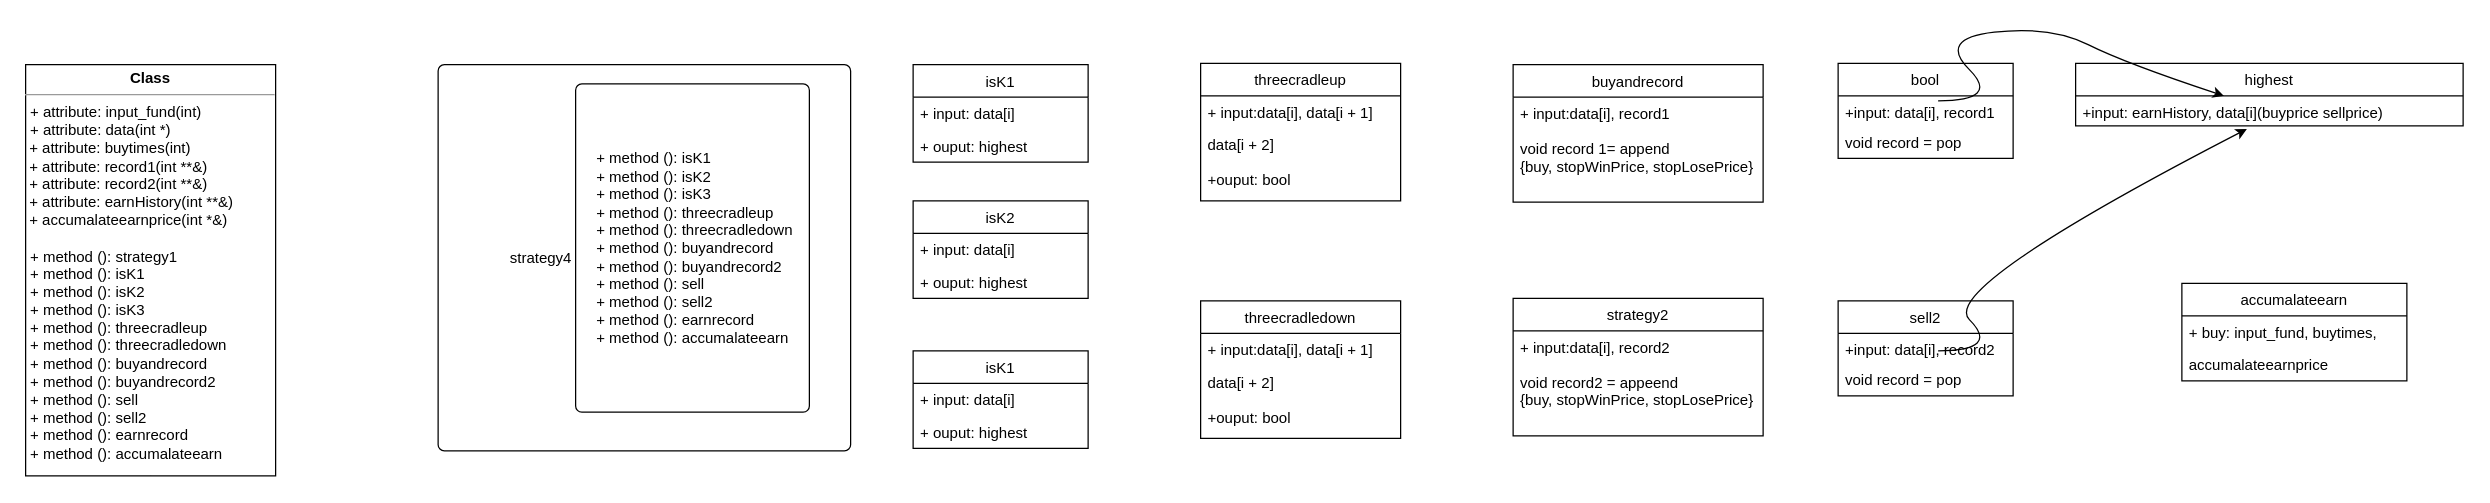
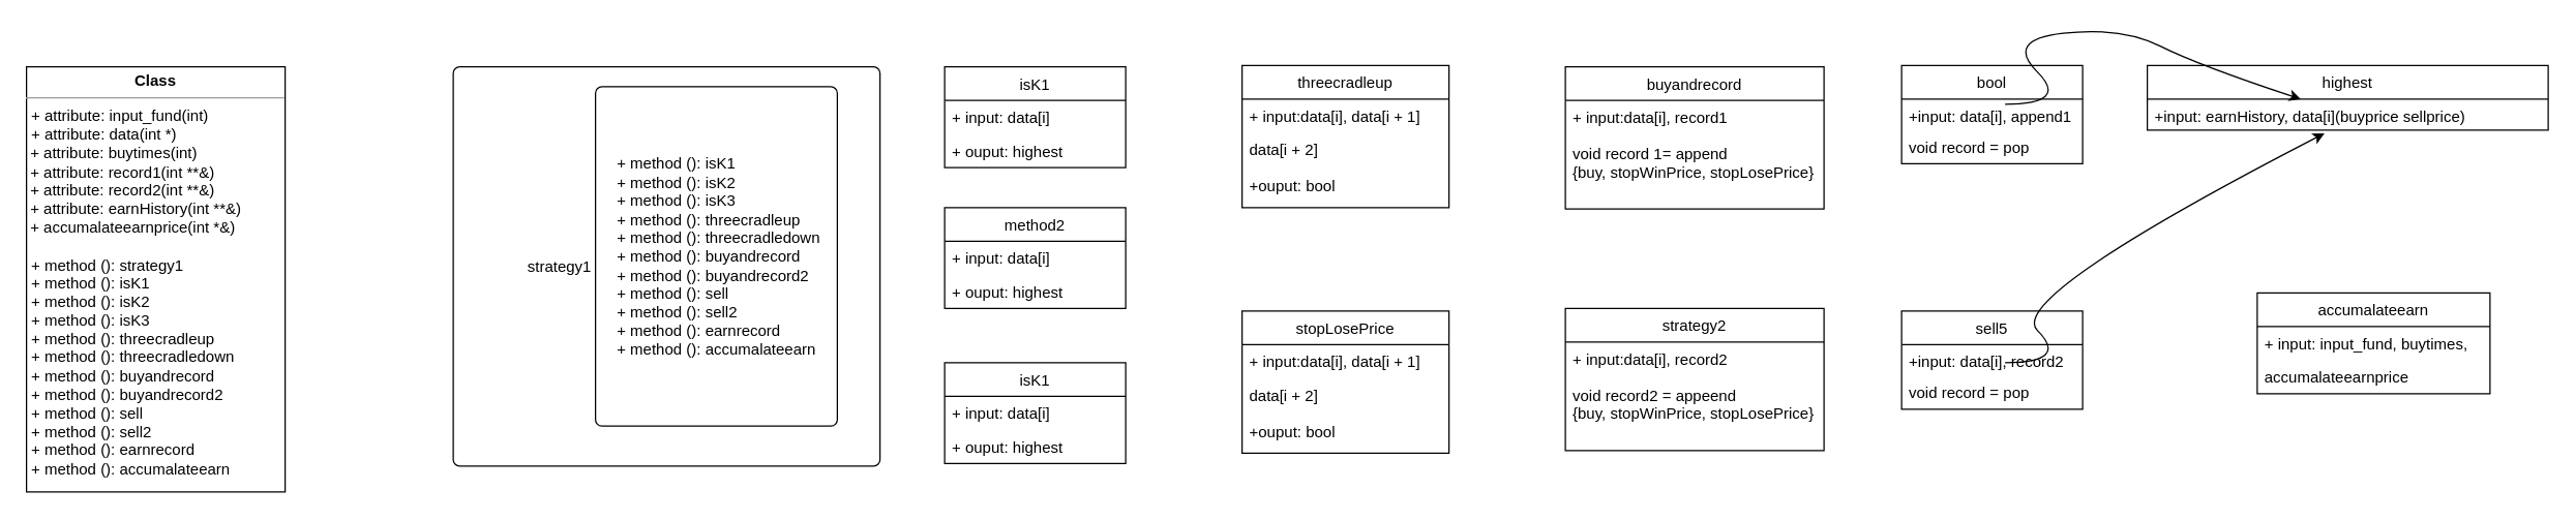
  <mxCell id="0" />
  <mxCell id="1" parent="0" />
  <mxCell id="2" style="edgeStyle=orthogonalEdgeStyle;rounded=0;orthogonalLoop=1;jettySize=auto;html=1;exitX=0.5;exitY=1;exitDx=0;exitDy=0;" edge="1" parent="1" source="3"><mxGeometry relative="1" as="geometry"><mxPoint x="120.308" y="360.385" as="targetPoint" /></mxGeometry></mxCell>
  <mxCell id="3" value="&lt;p style=&quot;margin:0px;margin-top:4px;text-align:center;&quot;&gt;&lt;b&gt;Class&lt;/b&gt;&lt;/p&gt;&lt;hr size=&quot;1&quot;&gt;&lt;p style=&quot;margin:0px;margin-left:4px;&quot;&gt;+ attribute: input_fund(int)&lt;/p&gt;&lt;p style=&quot;margin:0px;margin-left:4px;&quot;&gt;+ attribute: data(int *)&lt;/p&gt;&lt;p style=&quot;margin:0px;margin-left:4px;&quot;&gt;&lt;/p&gt;&amp;nbsp;+ attribute: buytimes(int)&lt;br&gt;&amp;nbsp;+ attribute: record1(int **&amp;amp;)&lt;br&gt;&amp;nbsp;+ attribute: record2(int **&amp;amp;)&lt;br&gt;&amp;nbsp;+ attribute: earnHistory(int **&amp;amp;)&lt;br&gt;&amp;nbsp;+ accumalateearnprice(int *&amp;amp;)&lt;br&gt;&lt;span style=&quot;color: rgba(0, 0, 0, 0); font-family: monospace; font-size: 0px;&quot;&gt;%3CmxGraphModel%3E%3Croot%3E%3CmxCell%20id%3D%220%22%2F%3E%3CmxCell%20id%3D%221%22%20parent%3D%220%22%2F%3E%3CmxCell%20id%3D%222%22%20value%3D%22threecradleup%22%20style%3D%22swimlane%3BfontStyle%3D0%3BchildLayout%3DstackLayout%3Bhorizontal%3D1%3BstartSize%3D26%3BfillColor%3Dnone%3BhorizontalStack%3D0%3BresizeParent%3D1%3BresizeParentMax%3D0%3BresizeLast%3D0%3Bcollapsible%3D1%3BmarginBottom%3D0%3B%22%20vertex%3D%221%22%20parent%3D%221%22%3E%3CmxGeometry%20x%3D%221420%22%20y%3D%22130%22%20width%3D%22140%22%20height%3D%22110%22%20as%3D%22geometry%22%2F%3E%3C%2FmxCell%3E%3CmxCell%20id%3D%223%22%20value%3D%22%2B%20input%3Adata%5Bi%5D%2C%20data%5Bi%20%2B%201%5D%26%2310%3B%22%20style%3D%22text%3BstrokeColor%3Dnone%3BfillColor%3Dnone%3Balign%3Dleft%3BverticalAlign%3Dtop%3BspacingLeft%3D4%3BspacingRight%3D4%3Boverflow%3Dhidden%3Brotatable%3D0%3Bpoints%3D%5B%5B0%2C0.5%5D%2C%5B1%2C0.5%5D%5D%3BportConstraint%3Deastwest%3B%22%20vertex%3D%221%22%20parent%3D%222%22%3E%3CmxGeometry%20y%3D%2226%22%20width%3D%22140%22%20height%3D%2226%22%20as%3D%22geometry%22%2F%3E%3C%2FmxCell%3E%3CmxCell%20id%3D%224%22%20value%3D%22%C2%A0%C2%A0%C2%A0%C2%A0data%5Bi%20%2B%202%5D%26%2310%3B%26%2310%3B%2Bouput%3A%20bool%22%20style%3D%22text%3BstrokeColor%3Dnone%3BfillColor%3Dnone%3Balign%3Dleft%3BverticalAlign%3Dtop%3BspacingLeft%3D4%3BspacingRight%3D4%3Boverflow%3Dhidden%3Brotatable%3D0%3Bpoints%3D%5B%5B0%2C0.5%5D%2C%5B1%2C0.5%5D%5D%3BportConstraint%3Deastwest%3B%22%20vertex%3D%221%22%20parent%3D%222%22%3E%3CmxGeometry%20y%3D%2252%22%20width%3D%22140%22%20height%3D%2258%22%20as%3D%22geometry%22%2F%3E%3C%2FmxCell%3E%3C%2Froot%3E%3C%2FmxGraphModel%3&lt;/span&gt;&lt;p style=&quot;margin:0px;margin-left:4px;&quot;&gt;+ method (): strategy1&lt;/p&gt;&lt;p style=&quot;margin:0px;margin-left:4px;&quot;&gt;+ method (): isK1&lt;/p&gt;&lt;p style=&quot;margin:0px;margin-left:4px;&quot;&gt;+ method (): isK2&lt;/p&gt;&lt;p style=&quot;margin:0px;margin-left:4px;&quot;&gt;+ method (): isK3&lt;/p&gt;&lt;p style=&quot;margin:0px;margin-left:4px;&quot;&gt;+ method (): threecradleup&lt;/p&gt;&lt;p style=&quot;margin: 0px 0px 0px 4px;&quot;&gt;+ method (): threecradledown&lt;/p&gt;&lt;p style=&quot;margin: 0px 0px 0px 4px;&quot;&gt;+ method (): buyandrecord&lt;/p&gt;&lt;p style=&quot;margin: 0px 0px 0px 4px;&quot;&gt;+ method (): buyandrecord2&lt;/p&gt;&lt;p style=&quot;margin: 0px 0px 0px 4px;&quot;&gt;+ method (): sell&lt;/p&gt;&lt;p style=&quot;margin: 0px 0px 0px 4px;&quot;&gt;+ method (): sell2&lt;/p&gt;&lt;p style=&quot;margin: 0px 0px 0px 4px;&quot;&gt;+ method (): earnrecord&lt;/p&gt;&lt;p style=&quot;margin: 0px 0px 0px 4px;&quot;&gt;+ method (): accumalateearn&amp;nbsp;&lt;/p&gt;&lt;p style=&quot;margin: 0px 0px 0px 4px;&quot;&gt;&lt;br&gt;&lt;/p&gt;&lt;p style=&quot;margin: 0px 0px 0px 4px;&quot;&gt;&lt;br&gt;&lt;/p&gt;&lt;p style=&quot;margin: 0px 0px 0px 4px;&quot;&gt;&lt;br&gt;&lt;/p&gt;&lt;p style=&quot;margin: 0px 0px 0px 4px;&quot;&gt;&lt;br&gt;&lt;/p&gt;&lt;p style=&quot;margin: 0px 0px 0px 4px;&quot;&gt;&lt;br&gt;&lt;/p&gt;&lt;p style=&quot;margin:0px;margin-left:4px;&quot;&gt;&lt;br&gt;&lt;/p&gt;" style="verticalAlign=top;align=left;overflow=fill;fontSize=12;fontFamily=Helvetica;html=1;" parent="1" vertex="1"><mxGeometry x="20" y="51" width="200" height="329" as="geometry" /></mxCell>
  <mxCell id="4" value="" style="rounded=1;absoluteArcSize=1;html=1;arcSize=10;" parent="1" vertex="1"><mxGeometry x="350" y="51" width="330" height="309" as="geometry" /></mxCell>
- <mxCell id="5" value="&lt;span style=&quot;text-align: left;&quot;&gt;strategy4&lt;/span&gt;" style="html=1;shape=mxgraph.er.anchor;whiteSpace=wrap;" parent="4" vertex="1"><mxGeometry width="165" height="309" as="geometry" /></mxCell>
+ <mxCell id="5" value="&lt;span style=&quot;text-align: left;&quot;&gt;strategy1&lt;/span&gt;" style="html=1;shape=mxgraph.er.anchor;whiteSpace=wrap;" parent="4" vertex="1"><mxGeometry width="165" height="309" as="geometry" /></mxCell>
  <mxCell id="6" value="&lt;p style=&quot;text-align: left; margin: 0px 0px 0px 4px;&quot;&gt;+ method (): isK1&lt;/p&gt;&lt;p style=&quot;text-align: left; margin: 0px 0px 0px 4px;&quot;&gt;+ method (): isK2&lt;/p&gt;&lt;p style=&quot;text-align: left; margin: 0px 0px 0px 4px;&quot;&gt;+ method (): isK3&lt;/p&gt;&lt;p style=&quot;text-align: left; margin: 0px 0px 0px 4px;&quot;&gt;+ method (): threecradleup&lt;/p&gt;&lt;p style=&quot;text-align: left; margin: 0px 0px 0px 4px;&quot;&gt;+ method (): threecradledown&lt;/p&gt;&lt;p style=&quot;text-align: left; margin: 0px 0px 0px 4px;&quot;&gt;+ method (): buyandrecord&lt;/p&gt;&lt;p style=&quot;text-align: left; margin: 0px 0px 0px 4px;&quot;&gt;+ method (): buyandrecord2&lt;/p&gt;&lt;p style=&quot;text-align: left; margin: 0px 0px 0px 4px;&quot;&gt;+ method (): sell&lt;/p&gt;&lt;p style=&quot;text-align: left; margin: 0px 0px 0px 4px;&quot;&gt;+ method (): sell2&lt;/p&gt;&lt;p style=&quot;text-align: left; margin: 0px 0px 0px 4px;&quot;&gt;+ method (): earnrecord&lt;/p&gt;&lt;p style=&quot;text-align: left; margin: 0px 0px 0px 4px;&quot;&gt;+ method (): accumalateearn&amp;nbsp;&lt;/p&gt;" style="rounded=1;absoluteArcSize=1;html=1;arcSize=10;whiteSpace=wrap;points=[];strokeColor=inherit;fillColor=inherit;" parent="4" vertex="1"><mxGeometry x="110" y="15.45" width="187" height="262.65" as="geometry" /></mxCell>
  <mxCell id="7" value="isK1" style="swimlane;fontStyle=0;childLayout=stackLayout;horizontal=1;startSize=26;fillColor=none;horizontalStack=0;resizeParent=1;resizeParentMax=0;resizeLast=0;collapsible=1;marginBottom=0;" vertex="1" parent="1"><mxGeometry x="730" y="51" width="140" height="78" as="geometry" /></mxCell>
  <mxCell id="8" value="+ input: data[i]" style="text;strokeColor=none;fillColor=none;align=left;verticalAlign=top;spacingLeft=4;spacingRight=4;overflow=hidden;rotatable=0;points=[[0,0.5],[1,0.5]];portConstraint=eastwest;" vertex="1" parent="7"><mxGeometry y="26" width="140" height="26" as="geometry" /></mxCell>
  <mxCell id="9" value="+ ouput: highest" style="text;strokeColor=none;fillColor=none;align=left;verticalAlign=top;spacingLeft=4;spacingRight=4;overflow=hidden;rotatable=0;points=[[0,0.5],[1,0.5]];portConstraint=eastwest;" vertex="1" parent="7"><mxGeometry y="52" width="140" height="26" as="geometry" /></mxCell>
- <mxCell id="10" value="isK2" style="swimlane;fontStyle=0;childLayout=stackLayout;horizontal=1;startSize=26;fillColor=none;horizontalStack=0;resizeParent=1;resizeParentMax=0;resizeLast=0;collapsible=1;marginBottom=0;" vertex="1" parent="1"><mxGeometry x="730" y="160" width="140" height="78" as="geometry" /></mxCell>
+ <mxCell id="10" value="method2" style="swimlane;fontStyle=0;childLayout=stackLayout;horizontal=1;startSize=26;fillColor=none;horizontalStack=0;resizeParent=1;resizeParentMax=0;resizeLast=0;collapsible=1;marginBottom=0;" vertex="1" parent="1"><mxGeometry x="730" y="160" width="140" height="78" as="geometry" /></mxCell>
  <mxCell id="11" value="+ input: data[i]" style="text;strokeColor=none;fillColor=none;align=left;verticalAlign=top;spacingLeft=4;spacingRight=4;overflow=hidden;rotatable=0;points=[[0,0.5],[1,0.5]];portConstraint=eastwest;" vertex="1" parent="10"><mxGeometry y="26" width="140" height="26" as="geometry" /></mxCell>
  <mxCell id="12" value="+ ouput: highest" style="text;strokeColor=none;fillColor=none;align=left;verticalAlign=top;spacingLeft=4;spacingRight=4;overflow=hidden;rotatable=0;points=[[0,0.5],[1,0.5]];portConstraint=eastwest;" vertex="1" parent="10"><mxGeometry y="52" width="140" height="26" as="geometry" /></mxCell>
  <mxCell id="13" value="isK1" style="swimlane;fontStyle=0;childLayout=stackLayout;horizontal=1;startSize=26;fillColor=none;horizontalStack=0;resizeParent=1;resizeParentMax=0;resizeLast=0;collapsible=1;marginBottom=0;" vertex="1" parent="1"><mxGeometry x="730" y="280" width="140" height="78" as="geometry" /></mxCell>
  <mxCell id="14" value="+ input: data[i]" style="text;strokeColor=none;fillColor=none;align=left;verticalAlign=top;spacingLeft=4;spacingRight=4;overflow=hidden;rotatable=0;points=[[0,0.5],[1,0.5]];portConstraint=eastwest;" vertex="1" parent="13"><mxGeometry y="26" width="140" height="26" as="geometry" /></mxCell>
  <mxCell id="15" value="+ ouput: highest&#10;" style="text;strokeColor=none;fillColor=none;align=left;verticalAlign=top;spacingLeft=4;spacingRight=4;overflow=hidden;rotatable=0;points=[[0,0.5],[1,0.5]];portConstraint=eastwest;" vertex="1" parent="13"><mxGeometry y="52" width="140" height="26" as="geometry" /></mxCell>
  <mxCell id="16" value="threecradleup" style="swimlane;fontStyle=0;childLayout=stackLayout;horizontal=1;startSize=26;fillColor=none;horizontalStack=0;resizeParent=1;resizeParentMax=0;resizeLast=0;collapsible=1;marginBottom=0;" vertex="1" parent="1"><mxGeometry x="960" y="50" width="160" height="110" as="geometry" /></mxCell>
  <mxCell id="17" value="+ input:data[i], data[i + 1]&#10;" style="text;strokeColor=none;fillColor=none;align=left;verticalAlign=top;spacingLeft=4;spacingRight=4;overflow=hidden;rotatable=0;points=[[0,0.5],[1,0.5]];portConstraint=eastwest;" vertex="1" parent="16"><mxGeometry y="26" width="160" height="26" as="geometry" /></mxCell>
  <mxCell id="18" value="    data[i + 2]&#10;&#10;+ouput: bool" style="text;strokeColor=none;fillColor=none;align=left;verticalAlign=top;spacingLeft=4;spacingRight=4;overflow=hidden;rotatable=0;points=[[0,0.5],[1,0.5]];portConstraint=eastwest;" vertex="1" parent="16"><mxGeometry y="52" width="160" height="58" as="geometry" /></mxCell>
- <mxCell id="19" value="threecradledown" style="swimlane;fontStyle=0;childLayout=stackLayout;horizontal=1;startSize=26;fillColor=none;horizontalStack=0;resizeParent=1;resizeParentMax=0;resizeLast=0;collapsible=1;marginBottom=0;" vertex="1" parent="1"><mxGeometry x="960" y="240" width="160" height="110" as="geometry" /></mxCell>
+ <mxCell id="19" value="stopLosePrice" style="swimlane;fontStyle=0;childLayout=stackLayout;horizontal=1;startSize=26;fillColor=none;horizontalStack=0;resizeParent=1;resizeParentMax=0;resizeLast=0;collapsible=1;marginBottom=0;" vertex="1" parent="1"><mxGeometry x="960" y="240" width="160" height="110" as="geometry" /></mxCell>
  <mxCell id="20" value="+ input:data[i], data[i + 1]&#10;" style="text;strokeColor=none;fillColor=none;align=left;verticalAlign=top;spacingLeft=4;spacingRight=4;overflow=hidden;rotatable=0;points=[[0,0.5],[1,0.5]];portConstraint=eastwest;" vertex="1" parent="19"><mxGeometry y="26" width="160" height="26" as="geometry" /></mxCell>
  <mxCell id="21" value="    data[i + 2]&#10;&#10;+ouput: bool" style="text;strokeColor=none;fillColor=none;align=left;verticalAlign=top;spacingLeft=4;spacingRight=4;overflow=hidden;rotatable=0;points=[[0,0.5],[1,0.5]];portConstraint=eastwest;" vertex="1" parent="19"><mxGeometry y="52" width="160" height="58" as="geometry" /></mxCell>
  <mxCell id="22" value="buyandrecord" style="swimlane;fontStyle=0;childLayout=stackLayout;horizontal=1;startSize=26;fillColor=none;horizontalStack=0;resizeParent=1;resizeParentMax=0;resizeLast=0;collapsible=1;marginBottom=0;" vertex="1" parent="1"><mxGeometry x="1210" y="51" width="200" height="110" as="geometry" /></mxCell>
  <mxCell id="23" value="+ input:data[i], record1&#10;&#10;void record 1= append&#10;{buy, stopWinPrice, stopLosePrice}" style="text;strokeColor=none;fillColor=none;align=left;verticalAlign=top;spacingLeft=4;spacingRight=4;overflow=hidden;rotatable=0;points=[[0,0.5],[1,0.5]];portConstraint=eastwest;" vertex="1" parent="22"><mxGeometry y="26" width="200" height="84" as="geometry" /></mxCell>
  <mxCell id="24" value="strategy2" style="swimlane;fontStyle=0;childLayout=stackLayout;horizontal=1;startSize=26;fillColor=none;horizontalStack=0;resizeParent=1;resizeParentMax=0;resizeLast=0;collapsible=1;marginBottom=0;" vertex="1" parent="1"><mxGeometry x="1210" y="238" width="200" height="110" as="geometry" /></mxCell>
  <mxCell id="25" value="+ input:data[i], record2&#10;&#10;void record2 = appeend&#10;{buy, stopWinPrice, stopLosePrice}" style="text;strokeColor=none;fillColor=none;align=left;verticalAlign=top;spacingLeft=4;spacingRight=4;overflow=hidden;rotatable=0;points=[[0,0.5],[1,0.5]];portConstraint=eastwest;" vertex="1" parent="24"><mxGeometry y="26" width="200" height="84" as="geometry" /></mxCell>
  <mxCell id="26" value="bool" style="swimlane;fontStyle=0;childLayout=stackLayout;horizontal=1;startSize=26;fillColor=none;horizontalStack=0;resizeParent=1;resizeParentMax=0;resizeLast=0;collapsible=1;marginBottom=0;" vertex="1" parent="1"><mxGeometry x="1470" y="50" width="140" height="76" as="geometry" /></mxCell>
- <mxCell id="27" value="+input: data[i], record1" style="text;strokeColor=none;fillColor=none;align=left;verticalAlign=top;spacingLeft=4;spacingRight=4;overflow=hidden;rotatable=0;points=[[0,0.5],[1,0.5]];portConstraint=eastwest;" vertex="1" parent="26"><mxGeometry y="26" width="140" height="24" as="geometry" /></mxCell>
+ <mxCell id="27" value="+input: data[i], append1" style="text;strokeColor=none;fillColor=none;align=left;verticalAlign=top;spacingLeft=4;spacingRight=4;overflow=hidden;rotatable=0;points=[[0,0.5],[1,0.5]];portConstraint=eastwest;" vertex="1" parent="26"><mxGeometry y="26" width="140" height="24" as="geometry" /></mxCell>
  <mxCell id="28" value="void record =  pop" style="text;strokeColor=none;fillColor=none;align=left;verticalAlign=top;spacingLeft=4;spacingRight=4;overflow=hidden;rotatable=0;points=[[0,0.5],[1,0.5]];portConstraint=eastwest;" vertex="1" parent="26"><mxGeometry y="50" width="140" height="26" as="geometry" /></mxCell>
- <mxCell id="29" value="sell2" style="swimlane;fontStyle=0;childLayout=stackLayout;horizontal=1;startSize=26;fillColor=none;horizontalStack=0;resizeParent=1;resizeParentMax=0;resizeLast=0;collapsible=1;marginBottom=0;" vertex="1" parent="1"><mxGeometry x="1470" y="240" width="140" height="76" as="geometry" /></mxCell>
+ <mxCell id="29" value="sell5" style="swimlane;fontStyle=0;childLayout=stackLayout;horizontal=1;startSize=26;fillColor=none;horizontalStack=0;resizeParent=1;resizeParentMax=0;resizeLast=0;collapsible=1;marginBottom=0;" vertex="1" parent="1"><mxGeometry x="1470" y="240" width="140" height="76" as="geometry" /></mxCell>
  <mxCell id="30" value="" style="curved=1;endArrow=classic;html=1;rounded=0;entryX=0.442;entryY=1.104;entryDx=0;entryDy=0;entryPerimeter=0;" edge="1" parent="29" target="34"><mxGeometry width="50" height="50" relative="1" as="geometry"><mxPoint x="80" y="40" as="sourcePoint" /><mxPoint x="130" y="-10" as="targetPoint" /><Array as="points"><mxPoint x="130" y="40" /><mxPoint x="80" y="-10" /></Array></mxGeometry></mxCell>
  <mxCell id="31" value="+input: data[i], record2" style="text;strokeColor=none;fillColor=none;align=left;verticalAlign=top;spacingLeft=4;spacingRight=4;overflow=hidden;rotatable=0;points=[[0,0.5],[1,0.5]];portConstraint=eastwest;" vertex="1" parent="29"><mxGeometry y="26" width="140" height="24" as="geometry" /></mxCell>
  <mxCell id="32" value="void record =  pop" style="text;strokeColor=none;fillColor=none;align=left;verticalAlign=top;spacingLeft=4;spacingRight=4;overflow=hidden;rotatable=0;points=[[0,0.5],[1,0.5]];portConstraint=eastwest;" vertex="1" parent="29"><mxGeometry y="50" width="140" height="26" as="geometry" /></mxCell>
  <mxCell id="33" value="highest" style="swimlane;fontStyle=0;childLayout=stackLayout;horizontal=1;startSize=26;fillColor=none;horizontalStack=0;resizeParent=1;resizeParentMax=0;resizeLast=0;collapsible=1;marginBottom=0;" vertex="1" parent="1"><mxGeometry x="1660" y="50" width="310" height="50" as="geometry" /></mxCell>
  <mxCell id="34" value="+input: earnHistory,    data[i](buyprice sellprice)" style="text;strokeColor=none;fillColor=none;align=left;verticalAlign=top;spacingLeft=4;spacingRight=4;overflow=hidden;rotatable=0;points=[[0,0.5],[1,0.5]];portConstraint=eastwest;" vertex="1" parent="33"><mxGeometry y="26" width="310" height="24" as="geometry" /></mxCell>
  <mxCell id="35" value="" style="curved=1;endArrow=classic;html=1;rounded=0;" edge="1" parent="1" target="34"><mxGeometry width="50" height="50" relative="1" as="geometry"><mxPoint x="1550" y="80" as="sourcePoint" /><mxPoint x="1600" y="30" as="targetPoint" /><Array as="points"><mxPoint x="1600" y="80" /><mxPoint x="1550" y="30" /><mxPoint x="1640" y="20" /><mxPoint x="1700" y="50" /></Array></mxGeometry></mxCell>
  <mxCell id="36" value="accumalateearn" style="swimlane;fontStyle=0;childLayout=stackLayout;horizontal=1;startSize=26;fillColor=none;horizontalStack=0;resizeParent=1;resizeParentMax=0;resizeLast=0;collapsible=1;marginBottom=0;" vertex="1" parent="1"><mxGeometry x="1745" y="226" width="180" height="78" as="geometry" /></mxCell>
- <mxCell id="37" value="+ buy: input_fund, buytimes," style="text;strokeColor=none;fillColor=none;align=left;verticalAlign=top;spacingLeft=4;spacingRight=4;overflow=hidden;rotatable=0;points=[[0,0.5],[1,0.5]];portConstraint=eastwest;" vertex="1" parent="36"><mxGeometry y="26" width="180" height="26" as="geometry" /></mxCell>
+ <mxCell id="37" value="+ input: input_fund, buytimes," style="text;strokeColor=none;fillColor=none;align=left;verticalAlign=top;spacingLeft=4;spacingRight=4;overflow=hidden;rotatable=0;points=[[0,0.5],[1,0.5]];portConstraint=eastwest;" vertex="1" parent="36"><mxGeometry y="26" width="180" height="26" as="geometry" /></mxCell>
  <mxCell id="38" value="accumalateearnprice" style="text;strokeColor=none;fillColor=none;align=left;verticalAlign=top;spacingLeft=4;spacingRight=4;overflow=hidden;rotatable=0;points=[[0,0.5],[1,0.5]];portConstraint=eastwest;" vertex="1" parent="36"><mxGeometry y="52" width="180" height="26" as="geometry" /></mxCell>
